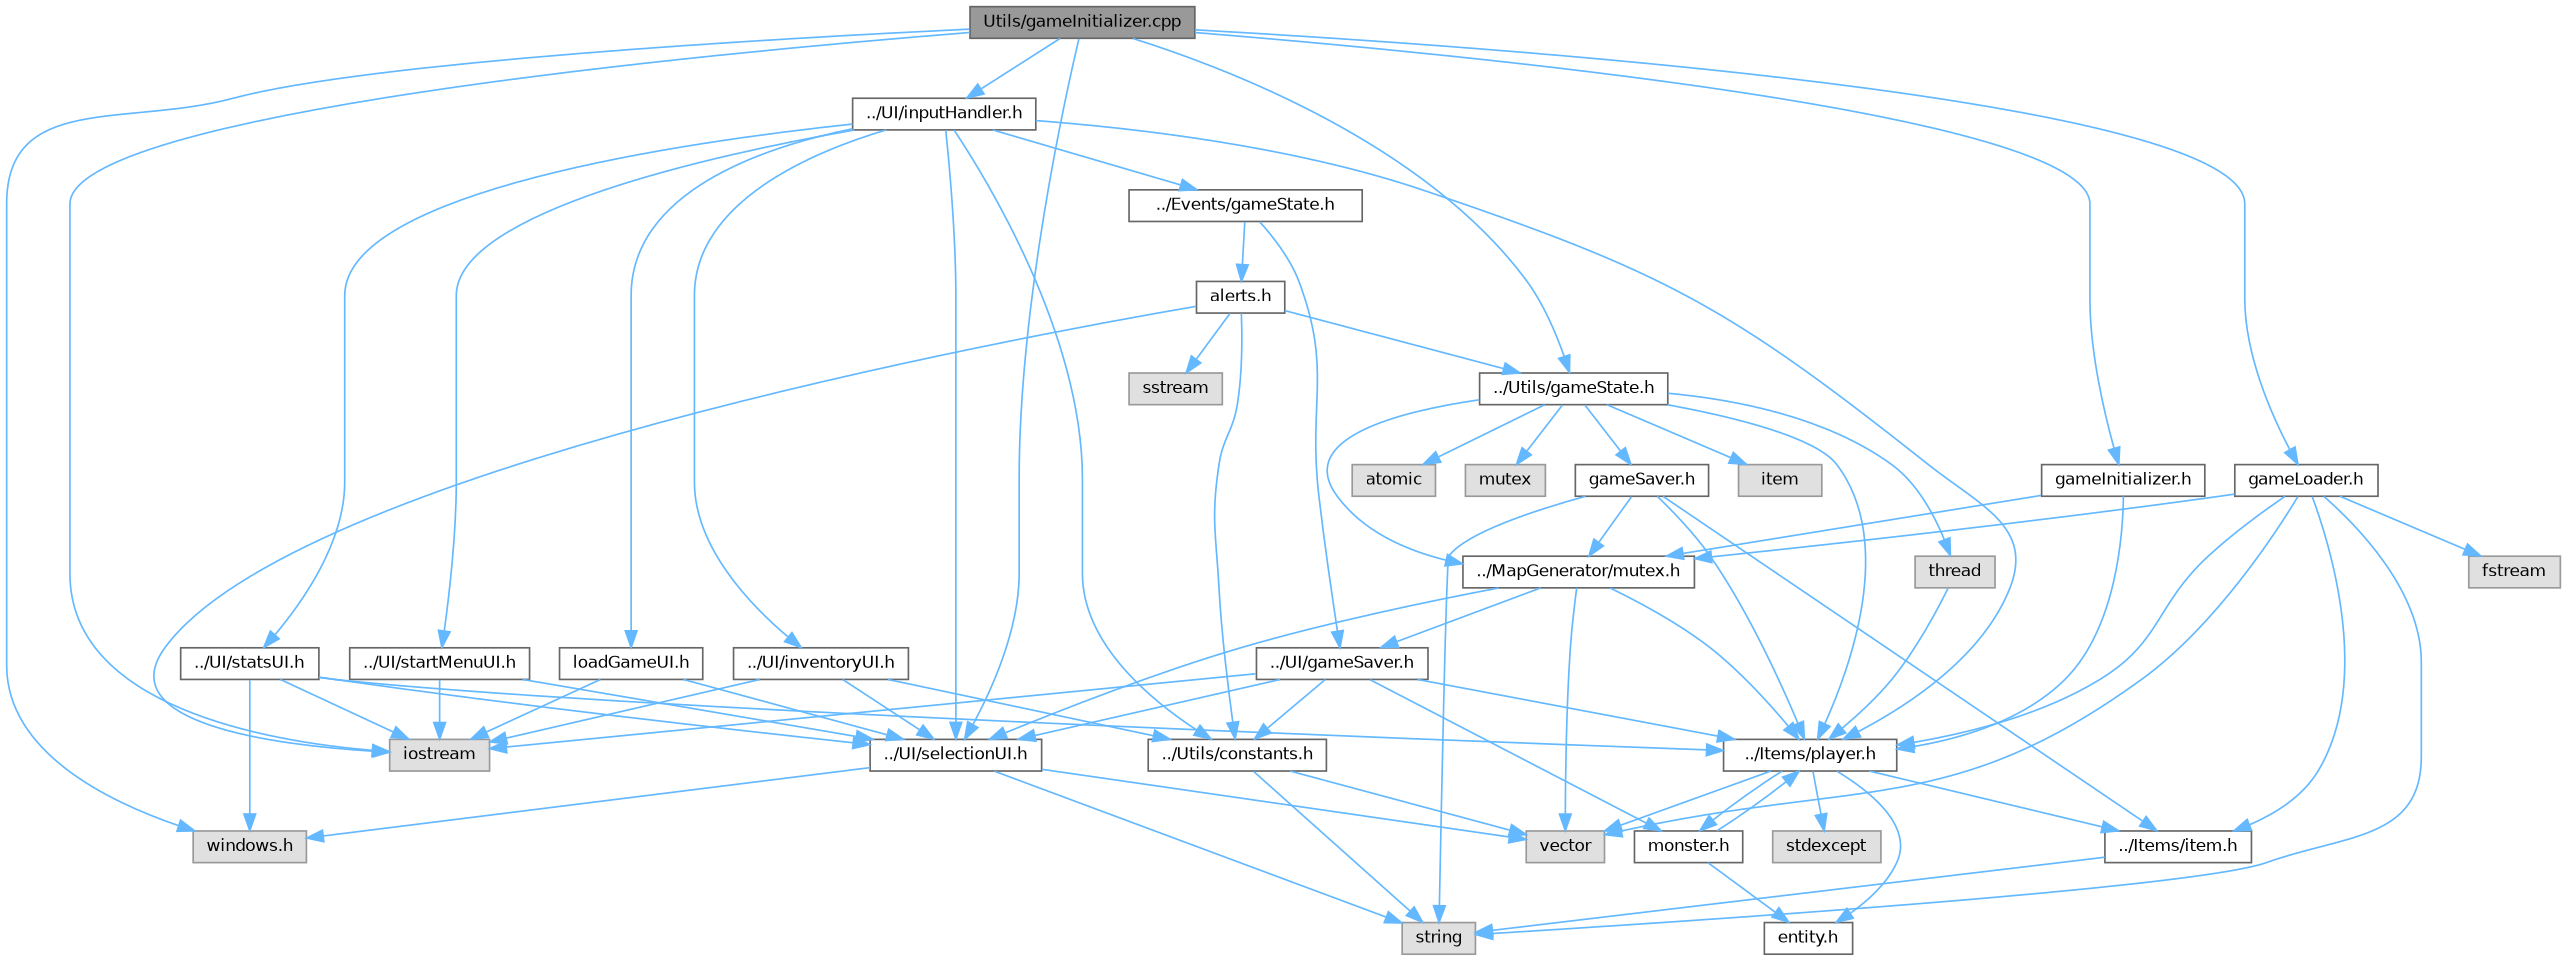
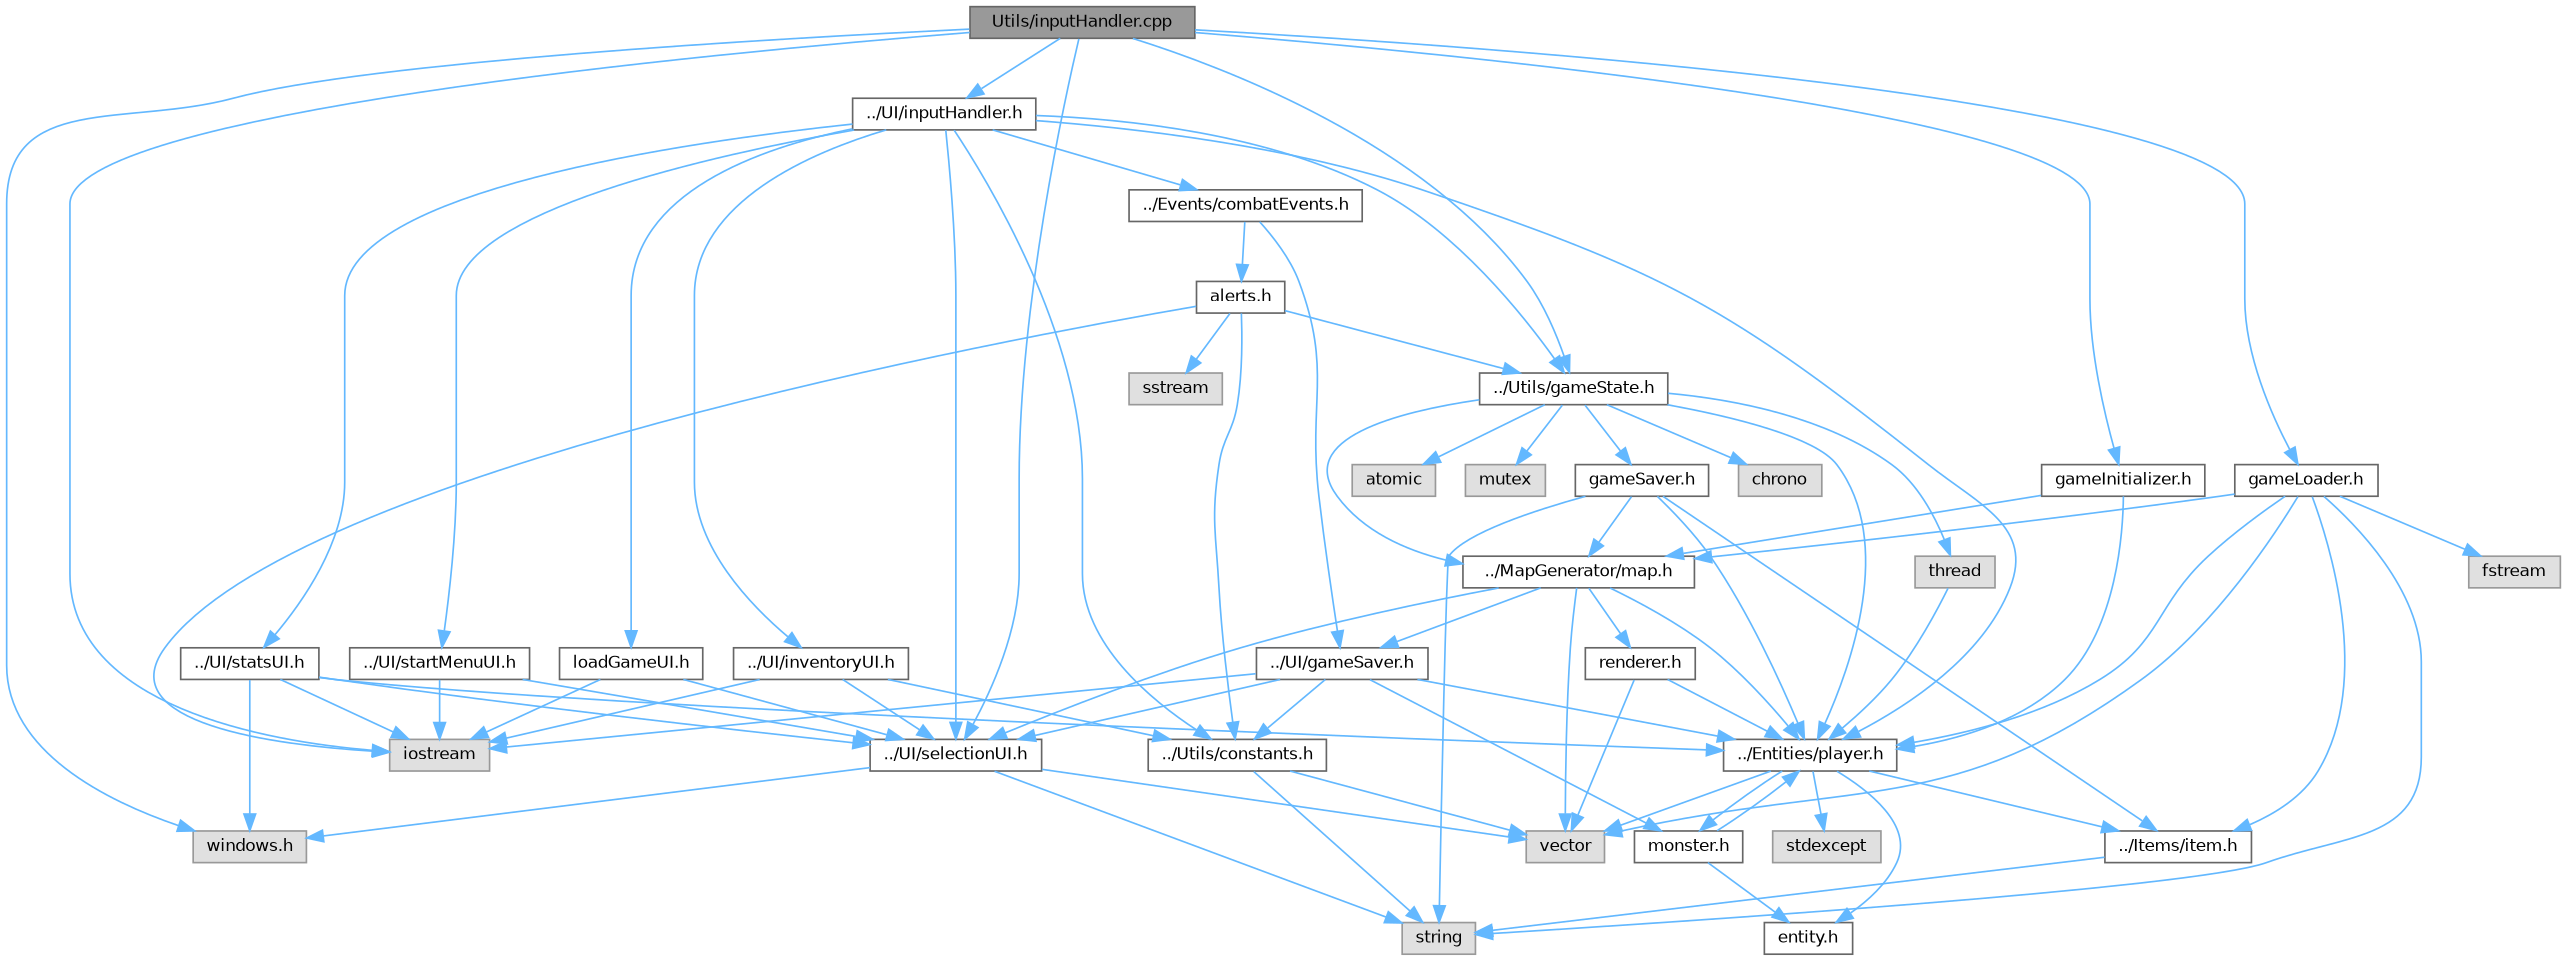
  digraph {
    node [color=grey40 fillcolor=white fontname=Helvetica fontsize=10 shape=box style=filled]
    edge [color=steelblue1 fontname=Helvetica fontsize=10 labelfontname=Helvetica labelfontsize=10 style=solid]
-   n1 [color=gray40 fillcolor=grey60 fontcolor=black height=0.2 label="Utils/gameInitializer.cpp" width=0.4]
+   n1 [color=gray40 fillcolor=grey60 fontcolor=black height=0.2 label="Utils/inputHandler.cpp" width=0.4]
    n2 [height=0.2 label="gameInitializer.h" width=0.4]
    n3 [height=0.2 label="../UI/selectionUI.h" width=0.4]
    n4 [color=grey60 fillcolor="#E0E0E0" height=0.2 label="windows.h" width=0.4]
    n5 [color=grey60 fillcolor="#E0E0E0" height=0.2 label=iostream width=0.4]
    n6 [height=0.2 label="../UI/inputHandler.h" width=0.4]
    n7 [height=0.2 label="../Utils/gameState.h" width=0.4]
    n8 [height=0.2 label="gameLoader.h" width=0.4]
-   n9 [height=0.2 label="../Items/player.h" width=0.4]
-   n10 [height=0.2 label="../MapGenerator/mutex.h" width=0.4]
+   n9 [height=0.2 label="../Entities/player.h" width=0.4]
+   n10 [height=0.2 label="../MapGenerator/map.h" width=0.4]
    n11 [color=grey60 fillcolor="#E0E0E0" height=0.2 label=vector width=0.4]
    n12 [color=grey60 fillcolor="#E0E0E0" height=0.2 label=string width=0.4]
    n13 [height=0.2 label="../Utils/constants.h" width=0.4]
    n14 [height=0.2 label="../UI/inventoryUI.h" width=0.4]
    n15 [height=0.2 label="../UI/statsUI.h" width=0.4]
    n16 [height=0.2 label="../UI/startMenuUI.h" width=0.4]
    n17 [height=0.2 label="loadGameUI.h" width=0.4]
-   n18 [height=0.2 label="../Events/gameState.h" width=0.4]
+   n18 [height=0.2 label="../Events/combatEvents.h" width=0.4]
    n19 [color=grey60 fillcolor="#E0E0E0" height=0.2 label=thread width=0.4]
-   n20 [color=grey60 fillcolor="#E0E0E0" height=0.2 label=item width=0.4]
+   n20 [color=grey60 fillcolor="#E0E0E0" height=0.2 label=chrono width=0.4]
    n21 [color=grey60 fillcolor="#E0E0E0" height=0.2 label=atomic width=0.4]
    n22 [color=grey60 fillcolor="#E0E0E0" height=0.2 label=mutex width=0.4]
    n23 [height=0.2 label="gameSaver.h" width=0.4]
    n24 [height=0.2 label="../Items/item.h" width=0.4]
    n25 [color=grey60 fillcolor="#E0E0E0" height=0.2 label=fstream width=0.4]
    n26 [height=0.2 label="entity.h" width=0.4]
    n27 [height=0.2 label="monster.h" width=0.4]
    n28 [color=grey60 fillcolor="#E0E0E0" height=0.2 label=stdexcept width=0.4]
+   n29 [height=0.2 label="renderer.h" width=0.4]
    n30 [height=0.2 label="../UI/gameSaver.h" width=0.4]
    n31 [height=0.2 label="alerts.h" width=0.4]
    n32 [color=grey60 fillcolor="#E0E0E0" height=0.2 label=sstream width=0.4]
    n1 -> n2
    n1 -> n3
    n1 -> n4
    n1 -> n5
    n1 -> n6
    n1 -> n7
    n1 -> n8
    n2 -> n9
    n2 -> n10
    n3 -> n4
    n3 -> n11
    n3 -> n12
    n6 -> n3
+   n6 -> n7
    n6 -> n9
    n6 -> n13
    n6 -> n14
    n6 -> n15
    n6 -> n16
    n6 -> n17
    n6 -> n18
    n7 -> n9
    n7 -> n10
    n7 -> n19
    n7 -> n20
    n7 -> n21
    n7 -> n22
    n7 -> n23
    n8 -> n9
    n8 -> n10
    n8 -> n11
    n8 -> n12
    n8 -> n24
    n8 -> n25
    n9 -> n11
    n9 -> n24
    n9 -> n26
    n9 -> n27
    n9 -> n28
    n10 -> n3
    n10 -> n9
    n10 -> n11
+   n10 -> n29
    n10 -> n30
    n13 -> n11
    n13 -> n12
    n14 -> n3
    n14 -> n5
    n14 -> n13
    n15 -> n3
    n15 -> n4
    n15 -> n5
    n15 -> n9
    n16 -> n3
    n16 -> n5
    n17 -> n3
    n17 -> n5
    n18 -> n30
    n18 -> n31
    n19 -> n9
    n23 -> n9
    n23 -> n10
    n23 -> n12
    n23 -> n24
    n24 -> n12
    n27 -> n9
    n27 -> n26
+   n29 -> n9
+   n29 -> n11
    n30 -> n3
    n30 -> n5
    n30 -> n9
    n30 -> n13
    n30 -> n27
    n31 -> n5
    n31 -> n7
    n31 -> n13
    n31 -> n32
  }
